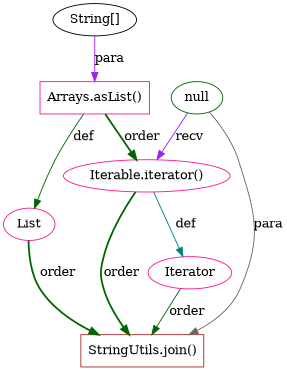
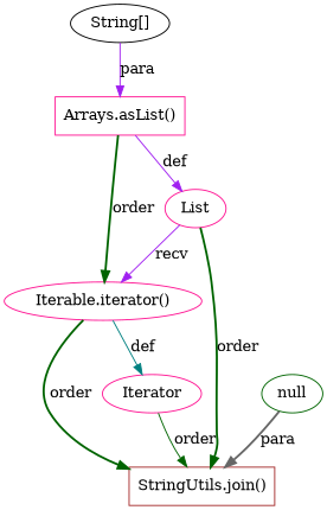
  digraph {
    node [color=deeppink shape=ellipse]
    edge [color=darkgreen style=solid]
    n1 [color=brown label="StringUtils.join()" shape=box]
    n2 [label=Iterator]
    n3 [label="Iterable.iterator()"]
    n4 [label=List]
    n5 [label="Arrays.asList()" shape=box]
    n6 [color=black label="String[]"]
    n7 [color=darkgreen label=null]
    n2 -> n1 [label=order]
    n3 -> n1 [label=order style=bold]
    n3 -> n2 [color=teal label=def]
    n4 -> n1 [label=order style=bold]
-   n7 -> n3 [color=purple label=recv]
+   n4 -> n3 [color=purple label=recv]
    n5 -> n3 [label=order style=bold]
-   n5 -> n4 [label=def]
+   n5 -> n4 [color=purple label=def]
    n6 -> n5 [color=purple label=para]
-   n7 -> n1 [color=gray40 label=para]
+   n7 -> n1 [color=gray40 label=para style=bold]
  }
